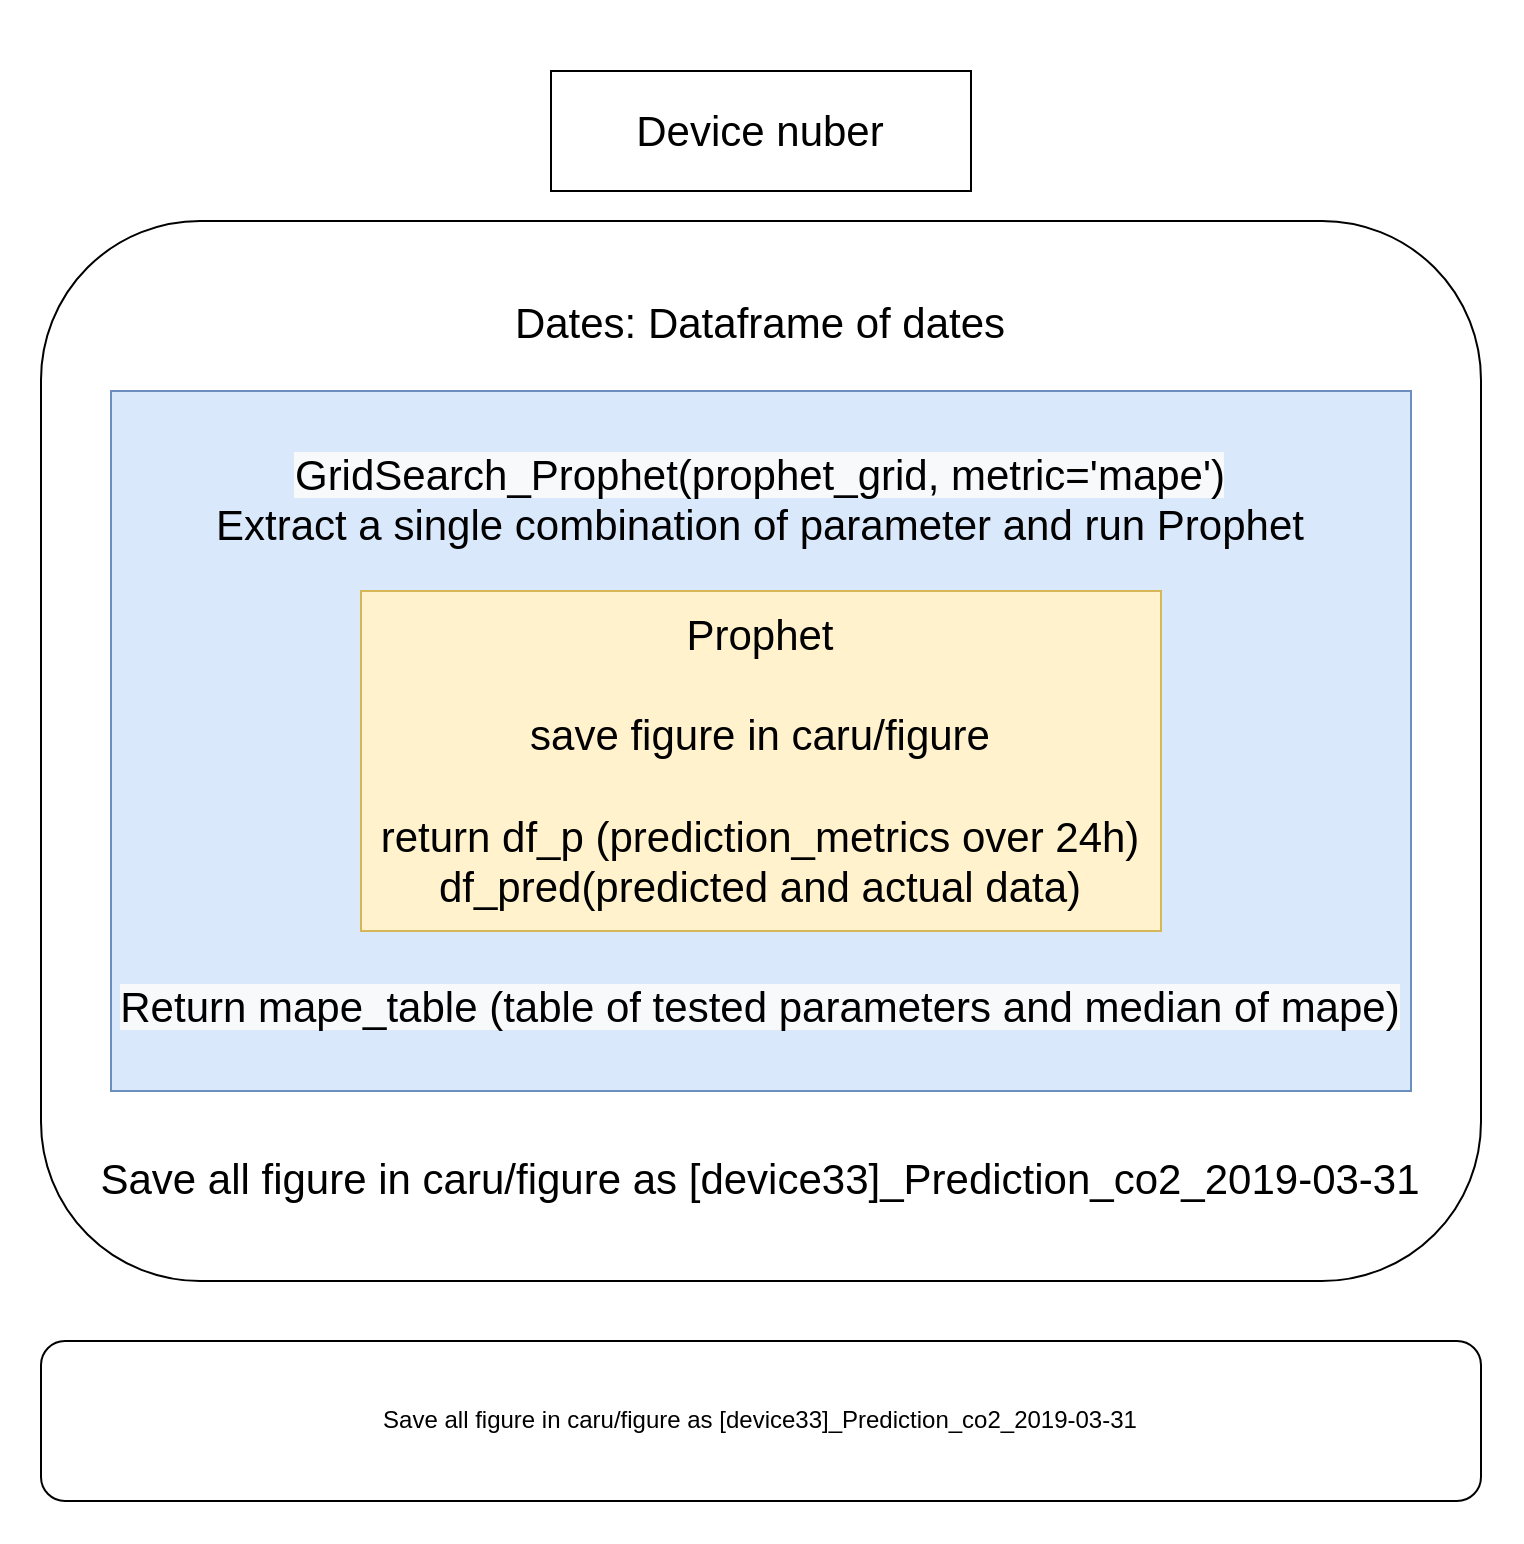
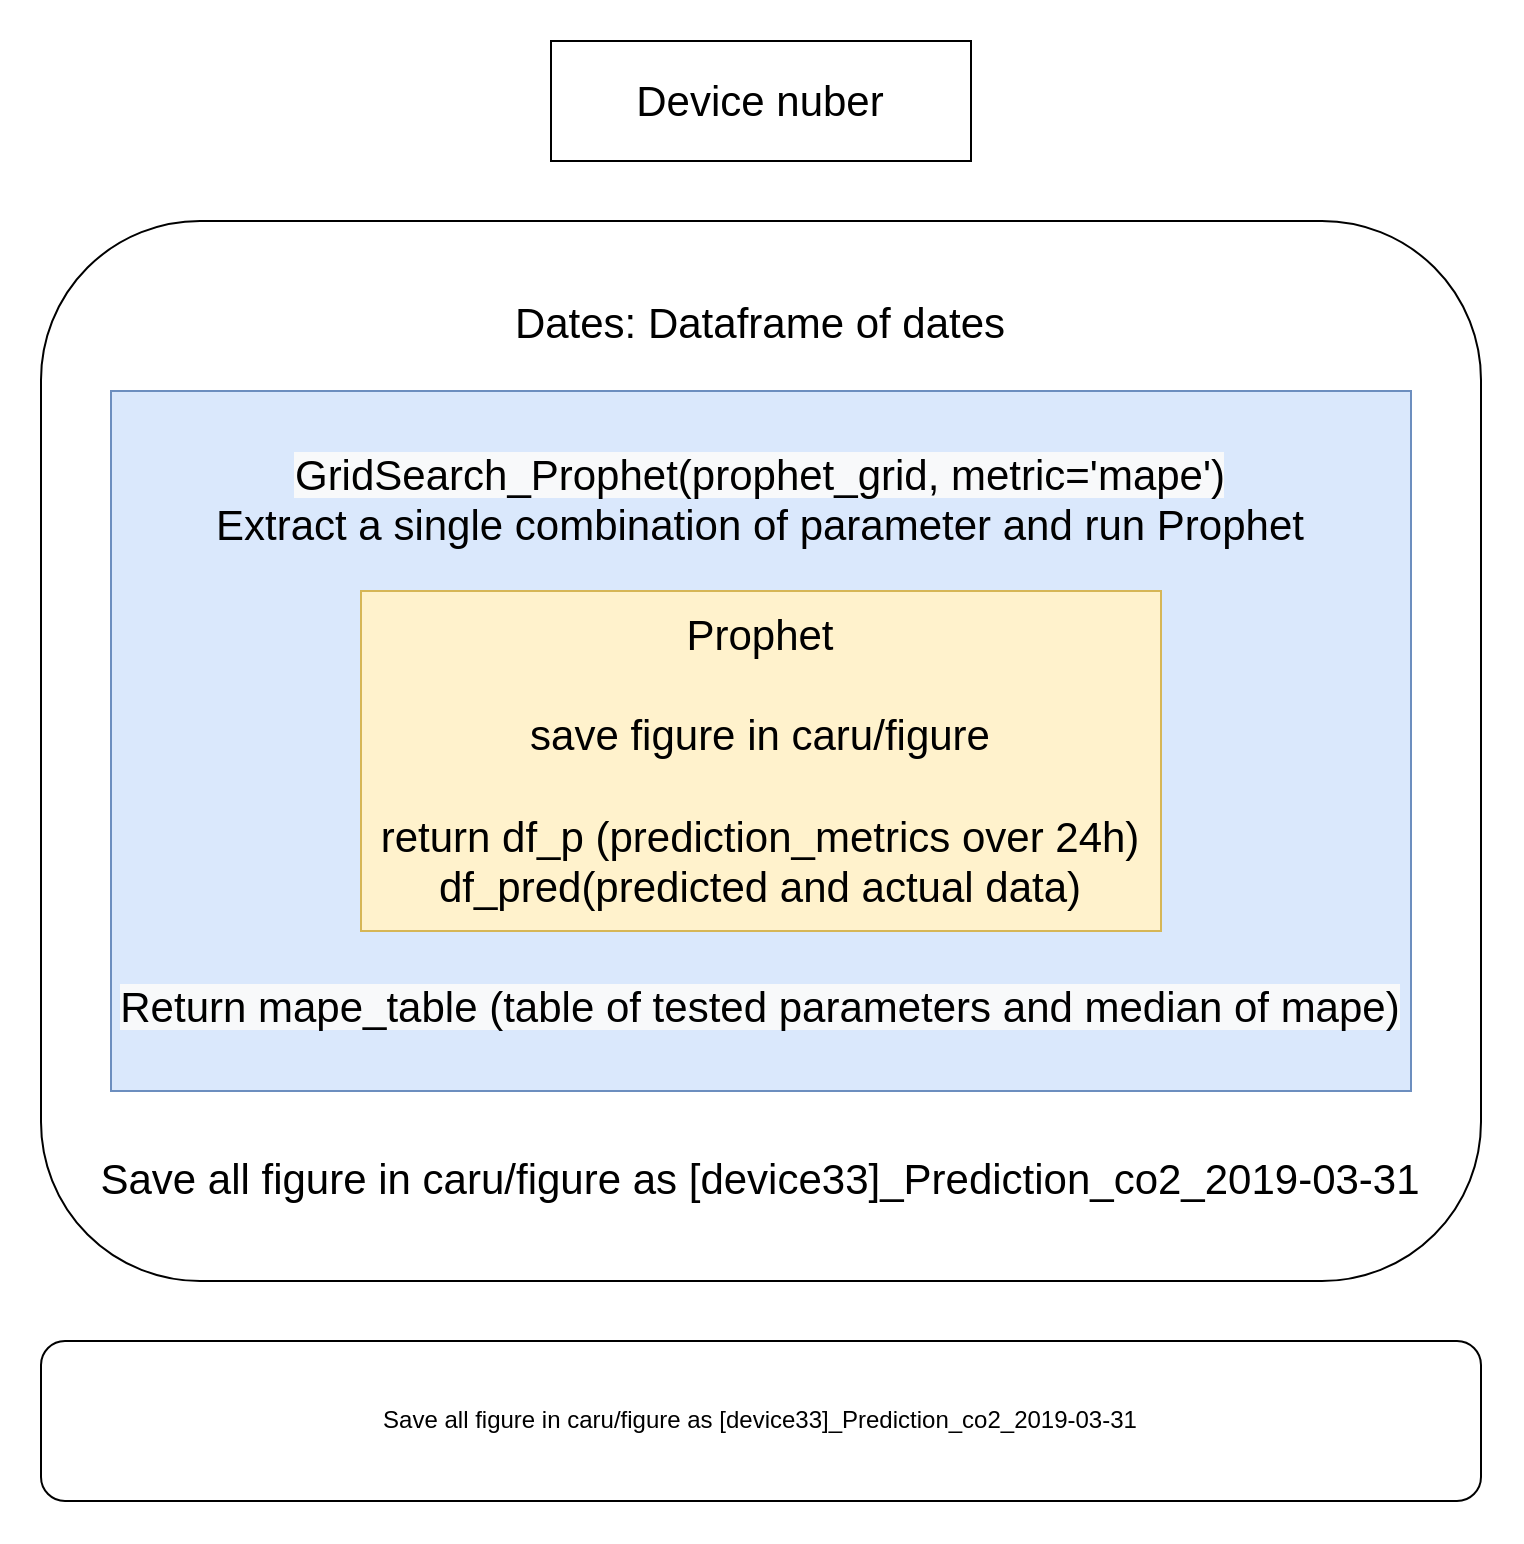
  <mxCell id="0" />
  <mxCell id="1" parent="0" />
- <mxCell id="2" value="&lt;font style=&quot;font-size: 21px&quot;&gt;Device nuber&lt;/font&gt;" style="rounded=0;whiteSpace=wrap;html=1;" vertex="1" parent="1"><mxGeometry x="275" y="35" width="210" height="60" as="geometry" /></mxCell>
+ <mxCell id="2" value="&lt;font style=&quot;font-size: 21px&quot;&gt;Device nuber&lt;/font&gt;" style="rounded=0;whiteSpace=wrap;html=1;" vertex="1" parent="1"><mxGeometry x="275" y="20" width="210" height="60" as="geometry" /></mxCell>
  <mxCell id="3" value="&lt;font style=&quot;font-size: 21px&quot;&gt;Dates: Dataframe of dates&lt;br&gt;&lt;br&gt;&lt;br&gt;&lt;br&gt;&lt;br&gt;&lt;br&gt;&lt;br&gt;&lt;br&gt;&lt;br&gt;&lt;br&gt;&lt;br&gt;&lt;br&gt;&lt;br&gt;&lt;br&gt;&lt;br&gt;&lt;br&gt;&lt;br&gt;Save all figure in caru/figure as [device33]_Prediction_co2_2019-03-31&lt;br&gt;&lt;/font&gt;" style="rounded=1;whiteSpace=wrap;html=1;" vertex="1" parent="1"><mxGeometry x="20" y="110" width="720" height="530" as="geometry" /></mxCell>
  <mxCell id="4" value="&lt;span style=&quot;font-family: &amp;#34;helvetica&amp;#34; ; font-size: 21px ; font-style: normal ; font-weight: 400 ; letter-spacing: normal ; text-align: center ; text-indent: 0px ; text-transform: none ; word-spacing: 0px ; background-color: rgb(248 , 249 , 250) ; float: none ; display: inline&quot;&gt;GridSearch_Prophet(prophet_grid, metric='mape')&lt;/span&gt;&lt;br style=&quot;font-family: &amp;#34;helvetica&amp;#34; ; font-size: 21px ; font-style: normal ; font-weight: 400 ; letter-spacing: normal ; text-align: center ; text-indent: 0px ; text-transform: none ; word-spacing: 0px ; background-color: rgb(248 , 249 , 250)&quot;&gt;&lt;font style=&quot;font-size: 21px&quot;&gt;Extract a single combination of parameter and run Prophet&lt;/font&gt;&lt;br&gt;&lt;br&gt;&lt;br&gt;&lt;br&gt;&lt;br&gt;&lt;br&gt;&lt;br&gt;&lt;br&gt;&lt;br&gt;&lt;br&gt;&lt;br&gt;&lt;br&gt;&lt;br&gt;&lt;br&gt;&lt;br&gt;&lt;br style=&quot;font-family: &amp;#34;helvetica&amp;#34; ; font-size: 21px ; font-style: normal ; font-weight: 400 ; letter-spacing: normal ; text-align: center ; text-indent: 0px ; text-transform: none ; word-spacing: 0px ; background-color: rgb(248 , 249 , 250)&quot;&gt;&lt;span style=&quot;font-family: &amp;#34;helvetica&amp;#34; ; font-size: 21px ; font-style: normal ; font-weight: 400 ; letter-spacing: normal ; text-align: center ; text-indent: 0px ; text-transform: none ; word-spacing: 0px ; background-color: rgb(248 , 249 , 250) ; float: none ; display: inline&quot;&gt;Return mape_table (table of tested parameters and median of mape)&lt;/span&gt;" style="rounded=0;whiteSpace=wrap;html=1;fillColor=#dae8fc;strokeColor=#6c8ebf;" vertex="1" parent="1"><mxGeometry x="55" y="195" width="650" height="350" as="geometry" /></mxCell>
  <mxCell id="5" value="&lt;font style=&quot;font-size: 21px&quot;&gt;Prophet&lt;br&gt;&lt;br&gt;save figure in caru/figure&lt;br&gt;&lt;br&gt;return df_p (prediction_metrics over 24h)&lt;br&gt;df_pred(predicted and actual data)&lt;br&gt;&lt;/font&gt;" style="rounded=0;whiteSpace=wrap;html=1;fillColor=#fff2cc;strokeColor=#d6b656;" vertex="1" parent="1"><mxGeometry x="180" y="295" width="400" height="170" as="geometry" /></mxCell>
  <mxCell id="6" style="edgeStyle=orthogonalEdgeStyle;rounded=0;orthogonalLoop=1;jettySize=auto;html=1;exitX=0.5;exitY=1;exitDx=0;exitDy=0;" edge="1" parent="1" source="4" target="4"><mxGeometry relative="1" as="geometry" /></mxCell>
  <mxCell id="7" value="Save all figure in caru/figure as&amp;nbsp;[device33]_Prediction_co2_2019-03-31" style="rounded=1;whiteSpace=wrap;html=1;" vertex="1" parent="1"><mxGeometry x="20" y="670" width="720" height="80" as="geometry" /></mxCell>
